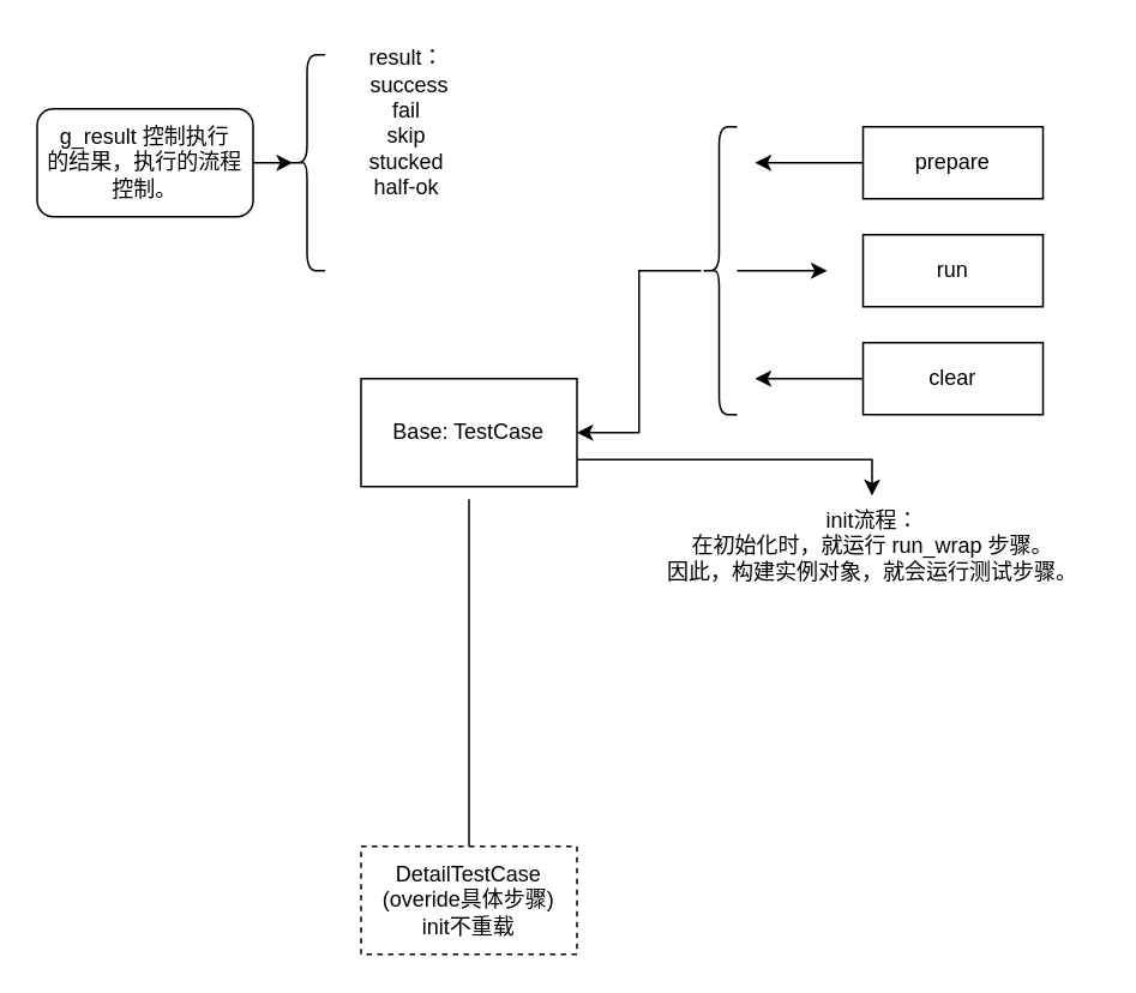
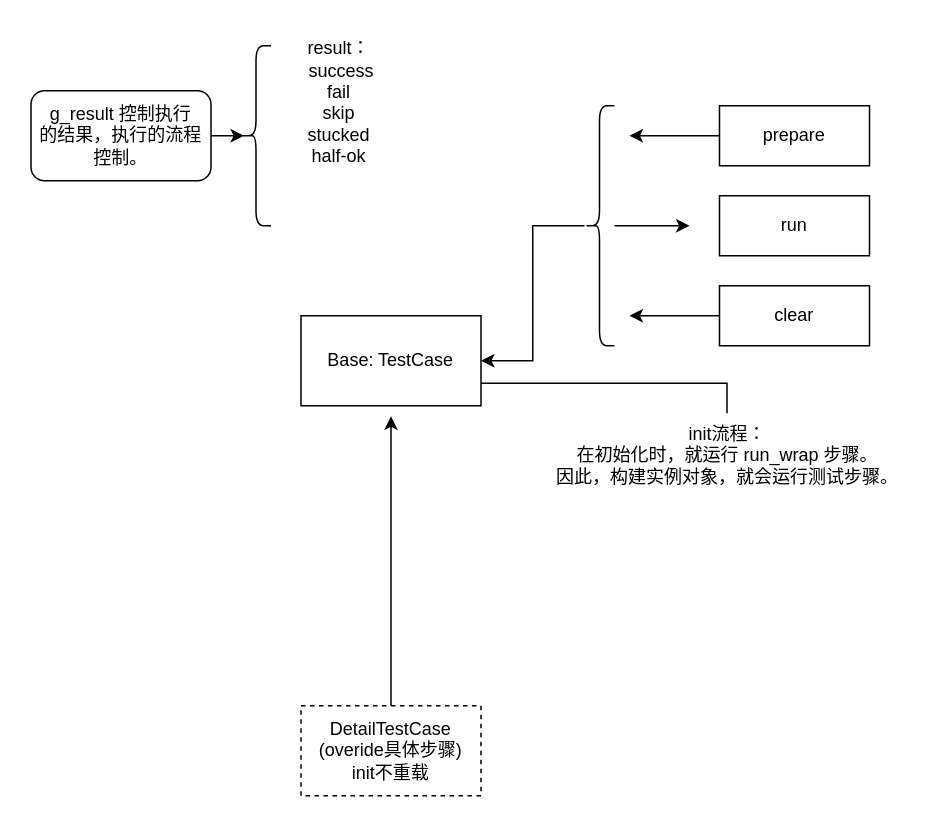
  <mxCell id="0" />
  <mxCell id="1" parent="0" />
  <mxCell id="2" value="DetailTestCase&lt;div&gt;(overide具体步骤)&lt;/div&gt;&lt;div&gt;init不重载&lt;/div&gt;" style="rounded=0;whiteSpace=wrap;html=1;dashed=1;" vertex="1" parent="1"><mxGeometry x="200" y="470" width="120" height="60" as="geometry" /></mxCell>
- <mxCell id="3" style="edgeStyle=orthogonalEdgeStyle;rounded=0;orthogonalLoop=1;jettySize=auto;html=1;exitX=1;exitY=0.75;exitDx=0;exitDy=0;" edge="1" parent="1" source="4" target="14"><mxGeometry relative="1" as="geometry" /></mxCell>
+ <mxCell id="3" style="edgeStyle=orthogonalEdgeStyle;rounded=0;orthogonalLoop=1;jettySize=auto;html=1;exitX=1;exitY=0.75;exitDx=0;exitDy=0;endArrow=none;" edge="1" parent="1" source="4" target="14"><mxGeometry relative="1" as="geometry" /></mxCell>
  <mxCell id="4" value="Base: TestCase" style="rounded=0;whiteSpace=wrap;html=1;" vertex="1" parent="1"><mxGeometry x="200" y="210" width="120" height="60" as="geometry" /></mxCell>
- <mxCell id="5" style="edgeStyle=orthogonalEdgeStyle;rounded=0;orthogonalLoop=1;jettySize=auto;html=1;entryX=0.5;entryY=1.117;entryDx=0;entryDy=0;entryPerimeter=0;endArrow=none;" edge="1" parent="1" source="2" target="4"><mxGeometry relative="1" as="geometry" /></mxCell>
+ <mxCell id="5" style="edgeStyle=orthogonalEdgeStyle;rounded=0;orthogonalLoop=1;jettySize=auto;html=1;entryX=0.5;entryY=1.117;entryDx=0;entryDy=0;entryPerimeter=0;" edge="1" parent="1" source="2" target="4"><mxGeometry relative="1" as="geometry" /></mxCell>
  <mxCell id="6" style="edgeStyle=orthogonalEdgeStyle;rounded=0;orthogonalLoop=1;jettySize=auto;html=1;entryX=1;entryY=0.5;entryDx=0;entryDy=0;" edge="1" parent="1" source="8" target="4"><mxGeometry relative="1" as="geometry" /></mxCell>
  <mxCell id="7" style="edgeStyle=orthogonalEdgeStyle;rounded=0;orthogonalLoop=1;jettySize=auto;html=1;" edge="1" parent="1" source="8"><mxGeometry relative="1" as="geometry"><mxPoint x="459" y="150" as="targetPoint" /></mxGeometry></mxCell>
  <mxCell id="8" value="" style="shape=curlyBracket;whiteSpace=wrap;html=1;rounded=1;labelPosition=left;verticalLabelPosition=middle;align=right;verticalAlign=middle;" vertex="1" parent="1"><mxGeometry x="389" y="70" width="20" height="160" as="geometry" /></mxCell>
  <mxCell id="9" style="edgeStyle=orthogonalEdgeStyle;rounded=0;orthogonalLoop=1;jettySize=auto;html=1;" edge="1" parent="1" source="10"><mxGeometry relative="1" as="geometry"><mxPoint x="419" y="90" as="targetPoint" /></mxGeometry></mxCell>
  <mxCell id="10" value="prepare" style="rounded=0;whiteSpace=wrap;html=1;" vertex="1" parent="1"><mxGeometry x="479" y="70" width="100" height="40" as="geometry" /></mxCell>
  <mxCell id="11" value="run" style="rounded=0;whiteSpace=wrap;html=1;" vertex="1" parent="1"><mxGeometry x="479" y="130" width="100" height="40" as="geometry" /></mxCell>
  <mxCell id="12" style="edgeStyle=orthogonalEdgeStyle;rounded=0;orthogonalLoop=1;jettySize=auto;html=1;" edge="1" parent="1" source="13"><mxGeometry relative="1" as="geometry"><mxPoint x="419" y="210" as="targetPoint" /></mxGeometry></mxCell>
  <mxCell id="13" value="clear" style="rounded=0;whiteSpace=wrap;html=1;" vertex="1" parent="1"><mxGeometry x="479" y="190" width="100" height="40" as="geometry" /></mxCell>
  <mxCell id="14" value="init流程：&lt;div&gt;在初始化时，就运行 run_wrap 步骤。&lt;/div&gt;&lt;div&gt;因此，构建实例对象，就会运行测试步骤。&lt;/div&gt;&lt;div&gt;&lt;br&gt;&lt;/div&gt;" style="text;html=1;align=center;verticalAlign=middle;resizable=0;points=[];autosize=1;strokeColor=none;fillColor=none;" vertex="1" parent="1"><mxGeometry x="359" y="275" width="250" height="70" as="geometry" /></mxCell>
  <mxCell id="15" value="g_result 控制执行&lt;div&gt;的结果，执行的流程控制。&lt;/div&gt;" style="whiteSpace=wrap;html=1;rounded=1;" vertex="1" parent="1"><mxGeometry x="20" y="60" width="120" height="60" as="geometry" /></mxCell>
  <mxCell id="16" value="" style="shape=curlyBracket;whiteSpace=wrap;html=1;rounded=1;labelPosition=left;verticalLabelPosition=middle;align=right;verticalAlign=middle;" vertex="1" parent="1"><mxGeometry x="160" y="30" width="20" height="120" as="geometry" /></mxCell>
  <mxCell id="17" style="edgeStyle=orthogonalEdgeStyle;rounded=0;orthogonalLoop=1;jettySize=auto;html=1;entryX=0.1;entryY=0.5;entryDx=0;entryDy=0;entryPerimeter=0;" edge="1" parent="1" source="15" target="16"><mxGeometry relative="1" as="geometry" /></mxCell>
  <mxCell id="18" value="result：&lt;div&gt;&amp;nbsp;success&lt;/div&gt;&lt;div&gt;fail&lt;/div&gt;&lt;div&gt;skip&lt;/div&gt;&lt;div&gt;stucked&lt;/div&gt;&lt;div&gt;half-ok&lt;/div&gt;&lt;div&gt;&lt;br&gt;&lt;/div&gt;" style="text;html=1;align=center;verticalAlign=middle;resizable=0;points=[];autosize=1;strokeColor=none;fillColor=none;" vertex="1" parent="1"><mxGeometry x="190" y="20" width="70" height="110" as="geometry" /></mxCell>
